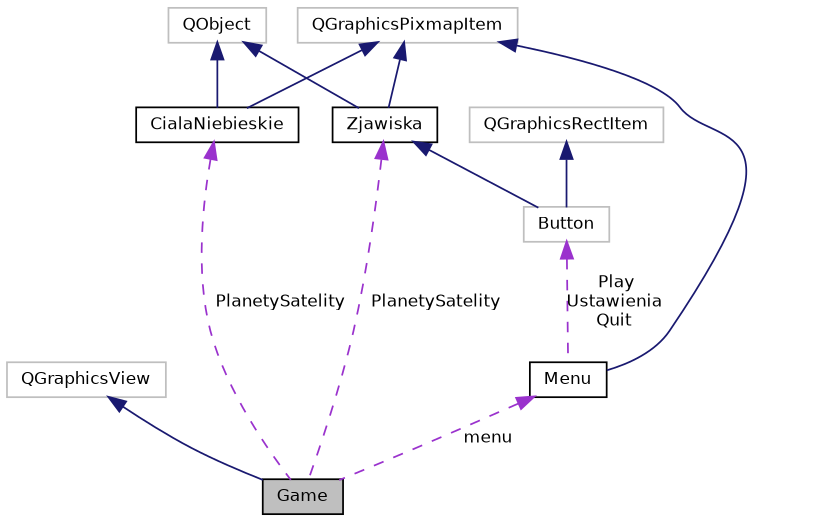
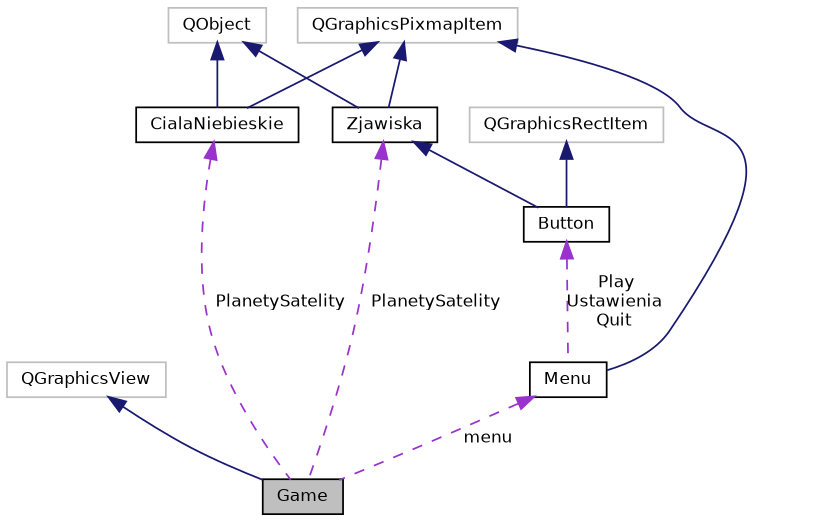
  digraph {
    node [color=black fillcolor=white fontname=Helvetica fontsize=10 shape=record style=filled]
    edge [color=midnightblue dir=back fontname=Helvetica fontsize=10 labelfontname=Helvetica labelfontsize=10 style=solid]
    n1 [fillcolor=grey75 fontcolor=black height=0.2 label=Game width=0.4]
    n2 [color=grey75 height=0.2 label=QGraphicsView width=0.4]
    n3 [height=0.2 label=CialaNiebieskie width=0.4]
    n4 [color=grey75 height=0.2 label=QObject width=0.4]
    n5 [height=0.2 label=Zjawiska width=0.4]
-   n6 [color=grey75 height=0.2 label=Button width=0.4]
+   n6 [height=0.2 label=Button width=0.4]
    n7 [height=0.2 label=Menu width=0.4]
    n8 [color=grey75 height=0.2 label=QGraphicsPixmapItem width=0.4]
    n9 [color=grey75 height=0.2 label=QGraphicsRectItem width=0.4]
    n2 -> n1
    n3 -> n1 [color=darkorchid3 label=" PlanetySatelity" style=dashed]
    n4 -> n3
    n4 -> n5
    n5 -> n1 [color=darkorchid3 label=" PlanetySatelity" style=dashed]
    n5 -> n6
    n6 -> n7 [color=darkorchid3 label=" Play\nUstawienia\nQuit" style=dashed]
    n7 -> n1 [color=darkorchid3 label=" menu" style=dashed]
    n8 -> n3
    n8 -> n5
    n8 -> n7
    n9 -> n6
  }
